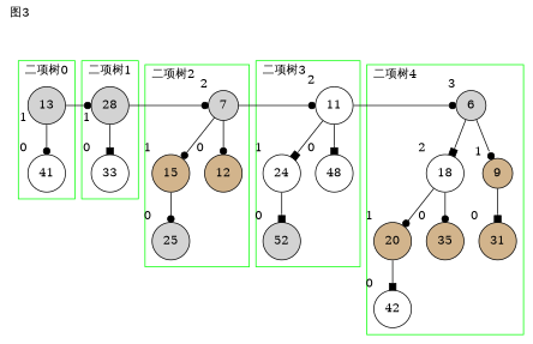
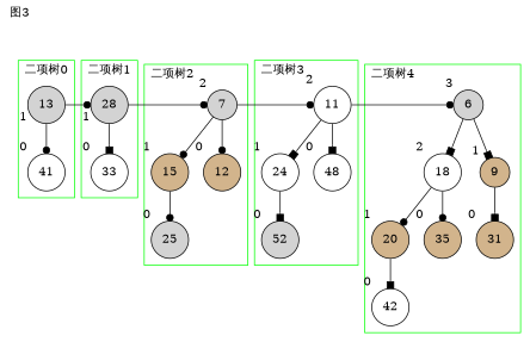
  digraph {
    label="图3"
    labeljust=l
    labelloc=t
    node [fillcolor=white shape=circle style=filled xlabel=0]
    edge [arrowhead=dot]
    n1 [fillcolor=lightgrey label=13 xlabel=1]
    n2 [label=41]
    n3 [fillcolor=lightgrey label=28 xlabel=1]
    n4 [label=33]
    n5 [fillcolor=lightgrey label=7 xlabel=2]
    n6 [fillcolor=tan label=15 xlabel=1]
    n7 [fillcolor=tan label=12]
    n8 [fillcolor=lightgrey label=25]
    n9 [label=11 xlabel=2]
    n10 [label=24 xlabel=1]
    n11 [label=48]
    n12 [fillcolor=lightgrey label=52]
    n13 [fillcolor=lightgrey label=6 xlabel=3]
    n14 [label=18 xlabel=2]
    n15 [fillcolor=tan label=9 xlabel=1]
    n16 [fillcolor=tan label=20 xlabel=1]
    n17 [fillcolor=tan label=35]
    n18 [fillcolor=tan label=31]
    n19 [label=42]
    subgraph cluster_1 {
      label="二项树0"
      pencolor=green
      n1
      n2
    }
    subgraph cluster_2 {
      label="二项树1"
      pencolor=green
      n3
      n4
    }
    subgraph cluster_3 {
      label="二项树2"
      pencolor=green
      n5
      n6
      n7
      n8
    }
    subgraph cluster_4 {
      label="二项树3"
      pencolor=green
      n9
      n10
      n11
      n12
    }
    subgraph cluster_5 {
      label="二项树4"
      pencolor=green
      n13
      n14
      n15
      n16
      n17
      n18
      n19
    }
    n1 -> n2 [weight=100]
    n1 -> n3 [constraint=false]
    n3 -> n4 [arrowhead=box weight=100]
    n3 -> n5 [constraint=false]
    n5 -> n6
    n5 -> n7 [weight=100]
    n5 -> n9 [constraint=false]
    n6 -> n8 [weight=100]
    n9 -> n10 [arrowhead=box]
    n9 -> n11 [arrowhead=box weight=100]
    n9 -> n13 [constraint=false]
    n10 -> n12 [arrowhead=box weight=100]
    n13 -> n14 [arrowhead=box]
-   n13 -> n15
+   n13 -> n15 [arrowhead=box]
    n14 -> n16
    n14 -> n17 [weight=100]
    n15 -> n18 [arrowhead=box weight=100]
    n16 -> n19 [arrowhead=box weight=100]
  }
